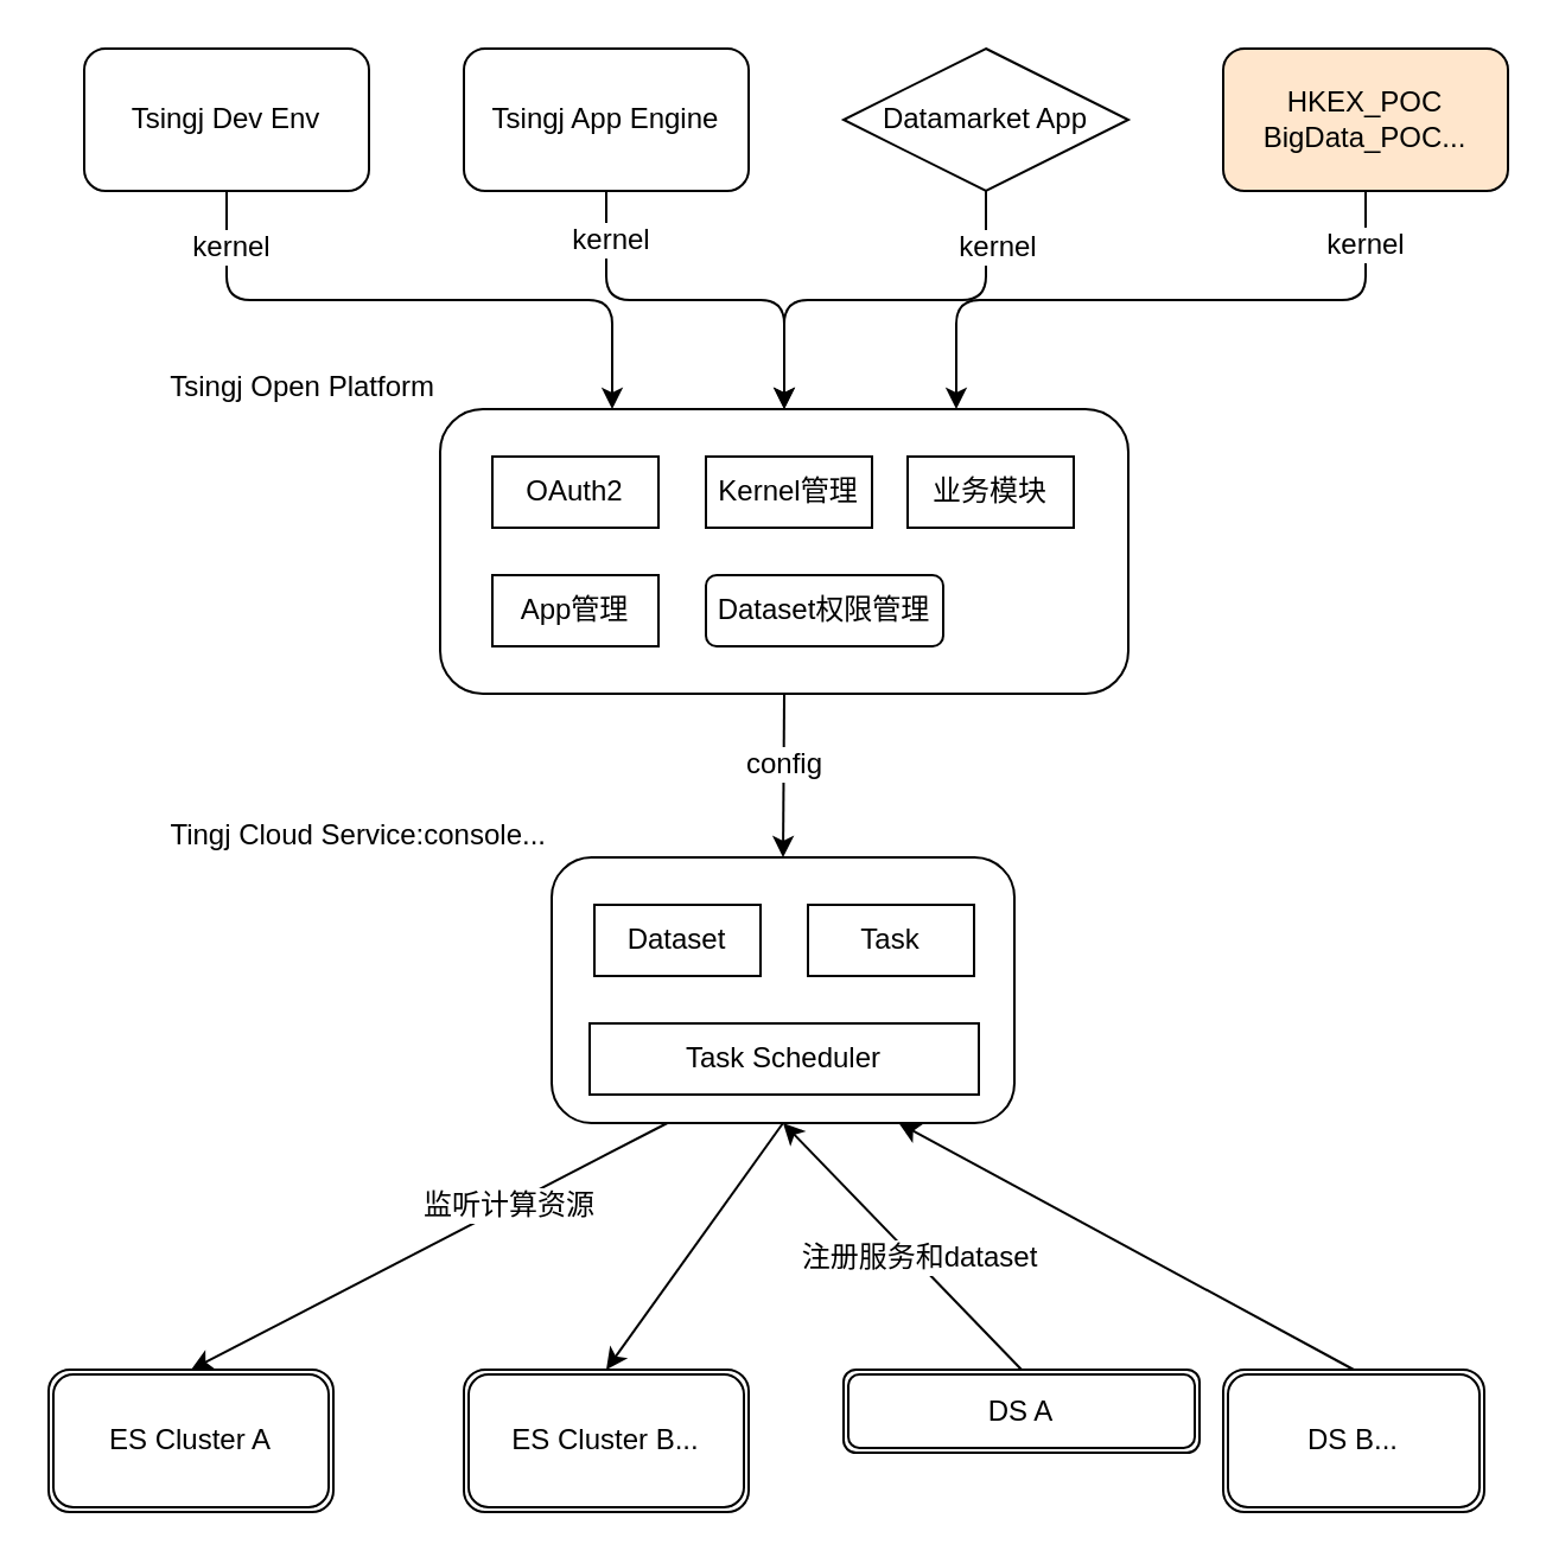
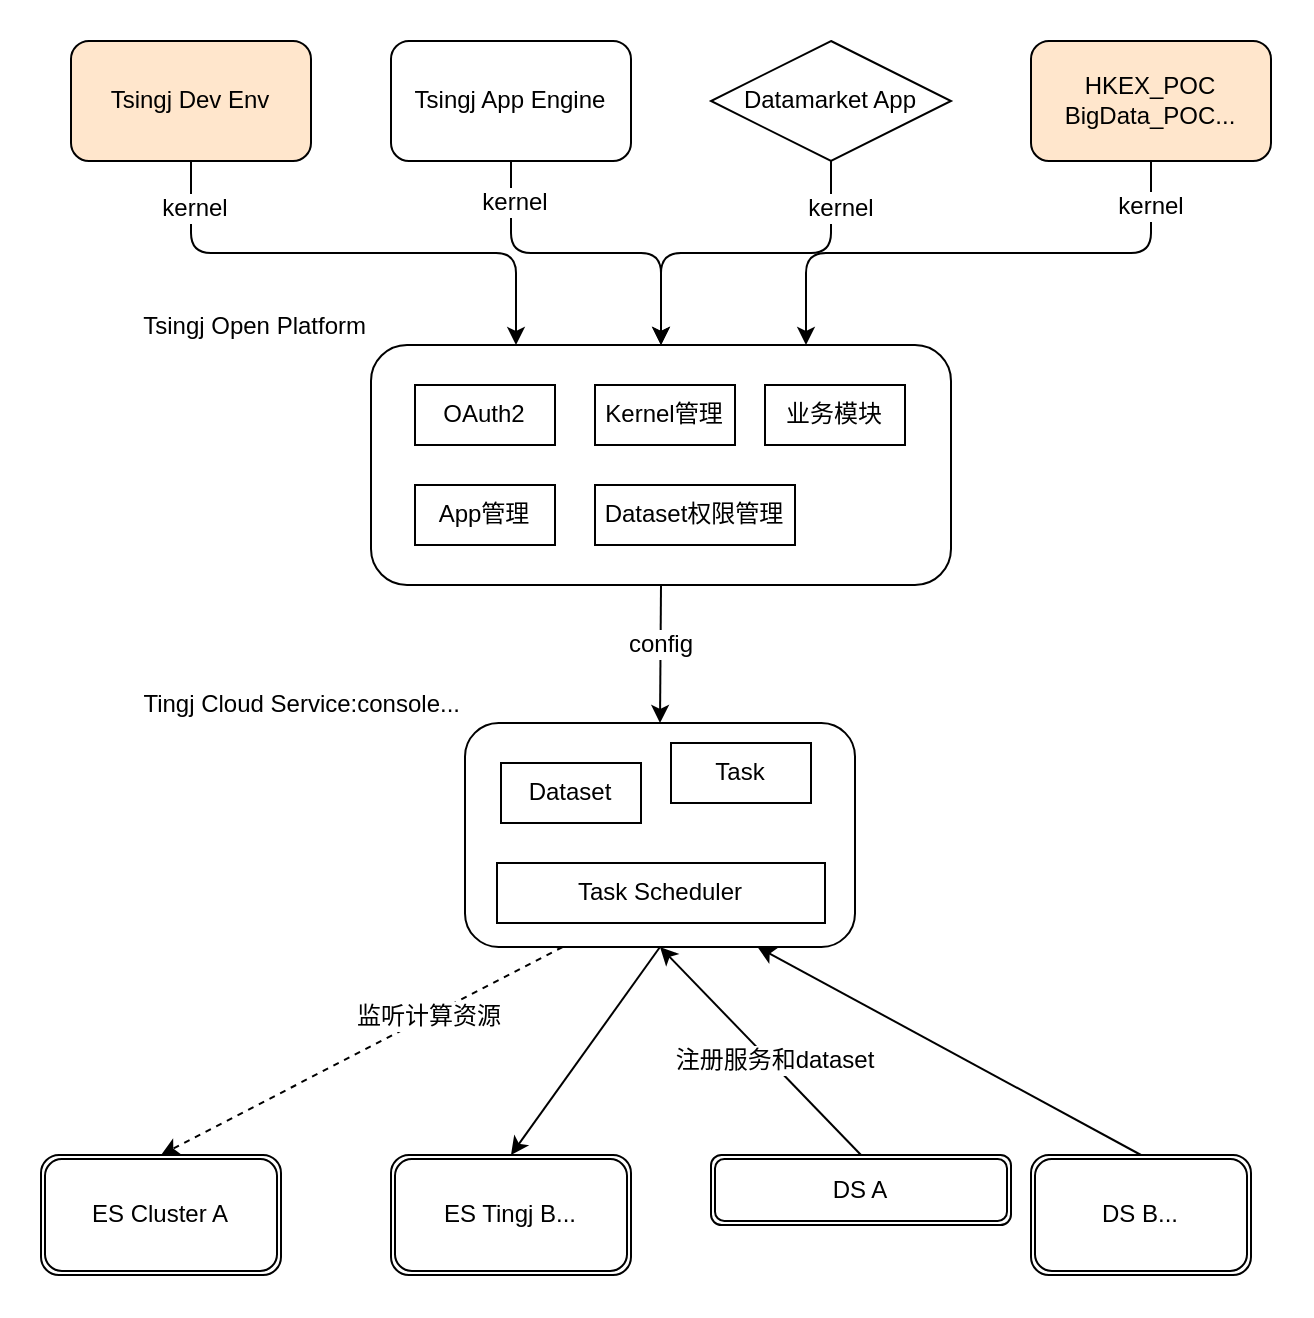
  <mxCell id="0" />
  <mxCell id="1" parent="0" />
  <mxCell id="2" value="Tsingj Open Platform" style="rounded=1;whiteSpace=wrap;html=1;direction=west;flipV=0;flipH=0;labelPosition=left;verticalLabelPosition=top;align=right;verticalAlign=bottom;" vertex="1" parent="1"><mxGeometry x="185" y="172" width="290" height="120" as="geometry" /></mxCell>
  <mxCell id="3" value="OAuth2" style="rounded=0;whiteSpace=wrap;html=1;" vertex="1" parent="1"><mxGeometry x="207" y="192" width="70" height="30" as="geometry" /></mxCell>
  <mxCell id="4" value="Kernel管理" style="rounded=0;whiteSpace=wrap;html=1;" vertex="1" parent="1"><mxGeometry x="297" y="192" width="70" height="30" as="geometry" /></mxCell>
  <mxCell id="5" value="App管理" style="rounded=0;whiteSpace=wrap;html=1;" vertex="1" parent="1"><mxGeometry x="207" y="242" width="70" height="30" as="geometry" /></mxCell>
- <mxCell id="6" value="Dataset权限管理" style="whiteSpace=wrap;html=1;rounded=1;" vertex="1" parent="1"><mxGeometry x="297" y="242" width="100" height="30" as="geometry" /></mxCell>
- <mxCell id="7" value="Tsingj Dev Env" style="rounded=1;whiteSpace=wrap;html=1;" vertex="1" parent="1"><mxGeometry x="35" y="20" width="120" height="60" as="geometry" /></mxCell>
+ <mxCell id="6" value="Dataset权限管理" style="rounded=0;whiteSpace=wrap;html=1;" vertex="1" parent="1"><mxGeometry x="297" y="242" width="100" height="30" as="geometry" /></mxCell>
+ <mxCell id="7" value="Tsingj Dev Env" style="rounded=1;whiteSpace=wrap;html=1;fillColor=#ffe6cc;" vertex="1" parent="1"><mxGeometry x="35" y="20" width="120" height="60" as="geometry" /></mxCell>
  <mxCell id="8" value="Tsingj App Engine" style="rounded=1;whiteSpace=wrap;html=1;" vertex="1" parent="1"><mxGeometry x="195" y="20" width="120" height="60" as="geometry" /></mxCell>
  <mxCell id="9" value="Datamarket App" style="rhombus;whiteSpace=wrap;html=1;" vertex="1" parent="1"><mxGeometry x="355" y="20" width="120" height="60" as="geometry" /></mxCell>
  <mxCell id="10" value="HKEX_POC&lt;br&gt;BigData_POC..." style="rounded=1;whiteSpace=wrap;html=1;fillColor=#ffe6cc;" vertex="1" parent="1"><mxGeometry x="515" y="20" width="120" height="60" as="geometry" /></mxCell>
  <mxCell id="11" value="" style="edgeStyle=elbowEdgeStyle;elbow=vertical;endArrow=classic;html=1;exitX=0.5;exitY=1;exitDx=0;exitDy=0;entryX=0.75;entryY=1;entryDx=0;entryDy=0;" edge="1" parent="1" source="7" target="2"><mxGeometry width="50" height="50" relative="1" as="geometry"><mxPoint x="295" y="340" as="sourcePoint" /><mxPoint x="345" y="290" as="targetPoint" /></mxGeometry></mxCell>
  <mxCell id="12" value="kernel" style="text;html=1;align=center;verticalAlign=middle;resizable=0;points=[];labelBackgroundColor=#ffffff;" vertex="1" connectable="0" parent="11"><mxGeometry x="-0.819" y="1" relative="1" as="geometry"><mxPoint as="offset" /></mxGeometry></mxCell>
  <mxCell id="13" value="" style="edgeStyle=elbowEdgeStyle;elbow=vertical;endArrow=classic;html=1;exitX=0.5;exitY=1;exitDx=0;exitDy=0;entryX=0.5;entryY=1;entryDx=0;entryDy=0;" edge="1" parent="1" source="8" target="2"><mxGeometry width="50" height="50" relative="1" as="geometry"><mxPoint x="295" y="340" as="sourcePoint" /><mxPoint x="345" y="290" as="targetPoint" /></mxGeometry></mxCell>
  <mxCell id="14" value="kernel" style="text;html=1;align=center;verticalAlign=middle;resizable=0;points=[];labelBackgroundColor=#ffffff;" vertex="1" connectable="0" parent="13"><mxGeometry x="-0.76" y="1" relative="1" as="geometry"><mxPoint as="offset" /></mxGeometry></mxCell>
  <mxCell id="15" value="" style="edgeStyle=elbowEdgeStyle;elbow=vertical;endArrow=classic;html=1;exitX=0.5;exitY=1;exitDx=0;exitDy=0;entryX=0.5;entryY=1;entryDx=0;entryDy=0;" edge="1" parent="1" source="9" target="2"><mxGeometry width="50" height="50" relative="1" as="geometry"><mxPoint x="295" y="340" as="sourcePoint" /><mxPoint x="345" y="290" as="targetPoint" /></mxGeometry></mxCell>
  <mxCell id="16" value="kernel" style="text;html=1;align=center;verticalAlign=middle;resizable=0;points=[];labelBackgroundColor=#ffffff;" vertex="1" connectable="0" parent="15"><mxGeometry x="-0.74" y="4" relative="1" as="geometry"><mxPoint as="offset" /></mxGeometry></mxCell>
  <mxCell id="17" value="" style="edgeStyle=elbowEdgeStyle;elbow=vertical;endArrow=classic;html=1;exitX=0.5;exitY=1;exitDx=0;exitDy=0;entryX=0.25;entryY=1;entryDx=0;entryDy=0;" edge="1" parent="1" source="10" target="2"><mxGeometry width="50" height="50" relative="1" as="geometry"><mxPoint x="295" y="340" as="sourcePoint" /><mxPoint x="345" y="290" as="targetPoint" /></mxGeometry></mxCell>
  <mxCell id="18" value="kernel" style="text;html=1;align=center;verticalAlign=middle;resizable=0;points=[];labelBackgroundColor=#ffffff;" vertex="1" connectable="0" parent="17"><mxGeometry x="-0.834" y="-1" relative="1" as="geometry"><mxPoint as="offset" /></mxGeometry></mxCell>
  <mxCell id="19" value="Tingj Cloud Service:console..." style="rounded=1;whiteSpace=wrap;html=1;labelPosition=left;verticalLabelPosition=top;align=right;verticalAlign=bottom;" vertex="1" parent="1"><mxGeometry x="232" y="361" width="195" height="112" as="geometry" /></mxCell>
  <mxCell id="20" value="ES Cluster A" style="shape=ext;double=1;rounded=1;whiteSpace=wrap;html=1;" vertex="1" parent="1"><mxGeometry x="20" y="577" width="120" height="60" as="geometry" /></mxCell>
- <mxCell id="21" value="ES Cluster B..." style="shape=ext;double=1;rounded=1;whiteSpace=wrap;html=1;" vertex="1" parent="1"><mxGeometry x="195" y="577" width="120" height="60" as="geometry" /></mxCell>
+ <mxCell id="21" value="ES Tingj B..." style="shape=ext;double=1;rounded=1;whiteSpace=wrap;html=1;" vertex="1" parent="1"><mxGeometry x="195" y="577" width="120" height="60" as="geometry" /></mxCell>
  <mxCell id="22" value="DS A" style="shape=ext;double=1;rounded=1;whiteSpace=wrap;html=1;" vertex="1" parent="1"><mxGeometry x="355" y="577" width="150" height="35" as="geometry" /></mxCell>
  <mxCell id="23" value="DS B..." style="shape=ext;double=1;rounded=1;whiteSpace=wrap;html=1;" vertex="1" parent="1"><mxGeometry x="515" y="577" width="110" height="60" as="geometry" /></mxCell>
  <mxCell id="24" value="" style="endArrow=classic;html=1;exitX=0.5;exitY=0;exitDx=0;exitDy=0;entryX=0.5;entryY=0;entryDx=0;entryDy=0;" edge="1" parent="1" source="2" target="19"><mxGeometry width="50" height="50" relative="1" as="geometry"><mxPoint x="330" y="333" as="sourcePoint" /><mxPoint x="345" y="431" as="targetPoint" /></mxGeometry></mxCell>
  <mxCell id="25" value="config" style="text;html=1;align=center;verticalAlign=middle;resizable=0;points=[];labelBackgroundColor=#ffffff;" vertex="1" connectable="0" parent="24"><mxGeometry x="-0.131" relative="1" as="geometry"><mxPoint as="offset" /></mxGeometry></mxCell>
- <mxCell id="26" value="" style="endArrow=classic;html=1;entryX=0.5;entryY=0;entryDx=0;entryDy=0;exitX=0.25;exitY=1;exitDx=0;exitDy=0;" edge="1" parent="1" source="19" target="20"><mxGeometry width="50" height="50" relative="1" as="geometry"><mxPoint x="295" y="440" as="sourcePoint" /><mxPoint x="345" y="390" as="targetPoint" /></mxGeometry></mxCell>
+ <mxCell id="26" value="" style="endArrow=classic;html=1;entryX=0.5;entryY=0;entryDx=0;entryDy=0;exitX=0.25;exitY=1;exitDx=0;exitDy=0;dashed=1;" edge="1" parent="1" source="19" target="20"><mxGeometry width="50" height="50" relative="1" as="geometry"><mxPoint x="295" y="440" as="sourcePoint" /><mxPoint x="345" y="390" as="targetPoint" /></mxGeometry></mxCell>
  <mxCell id="27" value="监听计算资源" style="text;html=1;align=center;verticalAlign=middle;resizable=0;points=[];labelBackgroundColor=#ffffff;" vertex="1" connectable="0" parent="26"><mxGeometry x="-0.329" relative="1" as="geometry"><mxPoint as="offset" /></mxGeometry></mxCell>
  <mxCell id="28" value="" style="endArrow=classic;html=1;entryX=0.5;entryY=0;entryDx=0;entryDy=0;exitX=0.5;exitY=1;exitDx=0;exitDy=0;" edge="1" parent="1" source="19" target="21"><mxGeometry width="50" height="50" relative="1" as="geometry"><mxPoint x="340" y="450" as="sourcePoint" /><mxPoint x="15" y="540" as="targetPoint" /></mxGeometry></mxCell>
  <mxCell id="29" value="" style="endArrow=classic;html=1;exitX=0.5;exitY=0;exitDx=0;exitDy=0;entryX=0.5;entryY=1;entryDx=0;entryDy=0;" edge="1" parent="1" source="22" target="19"><mxGeometry width="50" height="50" relative="1" as="geometry"><mxPoint x="295" y="440" as="sourcePoint" /><mxPoint x="345" y="390" as="targetPoint" /></mxGeometry></mxCell>
  <mxCell id="30" value="注册服务和dataset" style="text;html=1;align=center;verticalAlign=middle;resizable=0;points=[];labelBackgroundColor=#ffffff;" vertex="1" connectable="0" parent="29"><mxGeometry x="-0.111" y="-2" relative="1" as="geometry"><mxPoint as="offset" /></mxGeometry></mxCell>
  <mxCell id="31" value="" style="endArrow=classic;html=1;exitX=0.5;exitY=0;exitDx=0;exitDy=0;entryX=0.75;entryY=1;entryDx=0;entryDy=0;" edge="1" parent="1" source="23" target="19"><mxGeometry width="50" height="50" relative="1" as="geometry"><mxPoint x="385" y="540" as="sourcePoint" /><mxPoint x="340" y="450" as="targetPoint" /></mxGeometry></mxCell>
  <mxCell id="32" value="Dataset" style="rounded=0;whiteSpace=wrap;html=1;" vertex="1" parent="1"><mxGeometry x="250" y="381" width="70" height="30" as="geometry" /></mxCell>
- <mxCell id="33" value="Task" style="rounded=0;whiteSpace=wrap;html=1;" vertex="1" parent="1"><mxGeometry x="340" y="381" width="70" height="30" as="geometry" /></mxCell>
+ <mxCell id="33" value="Task" style="rounded=0;whiteSpace=wrap;html=1;" vertex="1" parent="1"><mxGeometry x="335" y="371" width="70" height="30" as="geometry" /></mxCell>
  <mxCell id="34" value="Task Scheduler" style="rounded=0;whiteSpace=wrap;html=1;" vertex="1" parent="1"><mxGeometry x="248" y="431" width="164" height="30" as="geometry" /></mxCell>
  <mxCell id="35" value="业务模块" style="rounded=0;whiteSpace=wrap;html=1;" vertex="1" parent="1"><mxGeometry x="382" y="192" width="70" height="30" as="geometry" /></mxCell>
